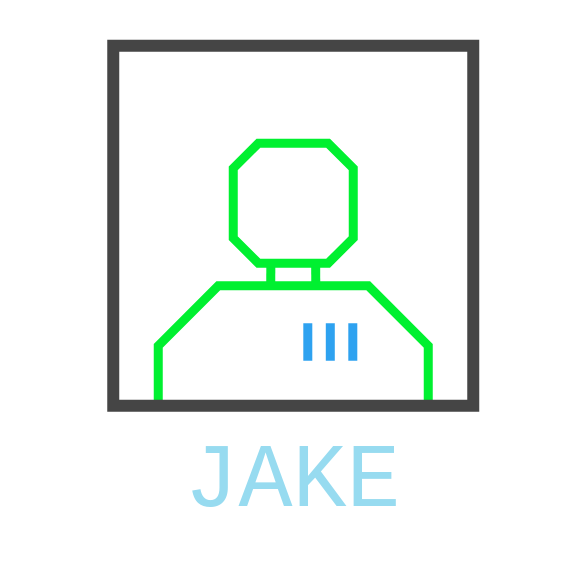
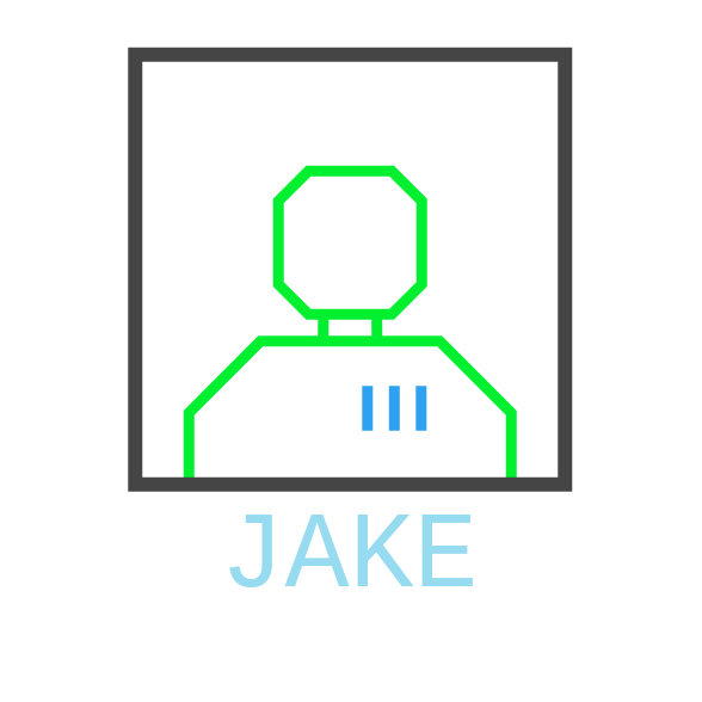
  <mxCell id="0" />
  <mxCell id="1" parent="0" />
  <mxCell id="2" value="" style="rounded=0;whiteSpace=wrap;html=1;fillColor=none;strokeWidth=8;strokeColor=none;" vertex="1" parent="1"><mxGeometry x="20" y="20" width="350" height="350" as="geometry" /></mxCell>
  <mxCell id="3" value="" style="endArrow=none;html=1;rounded=0;strokeWidth=6;strokeColor=#00F030;" edge="1" parent="1"><mxGeometry width="50" height="50" relative="1" as="geometry"><mxPoint x="285" y="270" as="sourcePoint" /><mxPoint x="105" y="270" as="targetPoint" /><Array as="points"><mxPoint x="285" y="230" /><mxPoint x="245" y="190" /><mxPoint x="145" y="190" /><mxPoint x="105" y="230" /></Array></mxGeometry></mxCell>
  <mxCell id="4" value="" style="endArrow=none;html=1;rounded=0;strokeWidth=6;entryX=0.313;entryY=1.013;entryDx=0;entryDy=0;entryPerimeter=0;strokeColor=#00F030;" edge="1" parent="1" target="6"><mxGeometry width="50" height="50" relative="1" as="geometry"><mxPoint x="180" y="190" as="sourcePoint" /><mxPoint x="180" y="180" as="targetPoint" /></mxGeometry></mxCell>
  <mxCell id="5" value="" style="endArrow=none;html=1;rounded=0;strokeWidth=6;entryX=0.687;entryY=1.007;entryDx=0;entryDy=0;entryPerimeter=0;strokeColor=#00F030;" edge="1" parent="1" target="6"><mxGeometry width="50" height="50" relative="1" as="geometry"><mxPoint x="210" y="190" as="sourcePoint" /><mxPoint x="210" y="180" as="targetPoint" /></mxGeometry></mxCell>
  <mxCell id="6" value="" style="whiteSpace=wrap;html=1;shape=mxgraph.basic.octagon2;align=center;verticalAlign=middle;dx=8.38;fillColor=none;strokeWidth=6;strokeColor=#00F030;" vertex="1" parent="1"><mxGeometry x="155" y="95" width="80" height="80" as="geometry" /></mxCell>
  <mxCell id="7" value="" style="endArrow=none;html=1;rounded=0;strokeWidth=6;entryX=0.313;entryY=1.013;entryDx=0;entryDy=0;entryPerimeter=0;strokeColor=#2EA2F0;" edge="1" parent="1"><mxGeometry width="50" height="50" relative="1" as="geometry"><mxPoint x="234.7" y="240" as="sourcePoint" /><mxPoint x="234.7" y="215" as="targetPoint" /></mxGeometry></mxCell>
  <mxCell id="8" value="" style="endArrow=none;html=1;rounded=0;strokeWidth=6;entryX=0.313;entryY=1.013;entryDx=0;entryDy=0;entryPerimeter=0;strokeColor=#2EA2F0;" edge="1" parent="1"><mxGeometry width="50" height="50" relative="1" as="geometry"><mxPoint x="219.7" y="240" as="sourcePoint" /><mxPoint x="219.7" y="215" as="targetPoint" /></mxGeometry></mxCell>
  <mxCell id="9" value="" style="endArrow=none;html=1;rounded=0;strokeWidth=6;entryX=0.313;entryY=1.013;entryDx=0;entryDy=0;entryPerimeter=0;strokeColor=#2EA2F0;" edge="1" parent="1"><mxGeometry width="50" height="50" relative="1" as="geometry"><mxPoint x="204.7" y="240" as="sourcePoint" /><mxPoint x="204.7" y="215" as="targetPoint" /></mxGeometry></mxCell>
- <mxCell id="10" value="JAKE" style="text;html=1;align=center;verticalAlign=middle;whiteSpace=wrap;rounded=0;fontSize=60;fontStyle=0;fontColor=#97DBF0;fontFamily=Courier New;" vertex="1" parent="1"><mxGeometry x="80" y="300" width="230" height="40" as="geometry" /></mxCell>
+ <mxCell id="10" value="JAKE" style="text;html=1;align=center;verticalAlign=middle;whiteSpace=wrap;rounded=0;fontSize=60;fontStyle=0;fontColor=#97DBF0;fontFamily=Courier New;" vertex="1" parent="1"><mxGeometry x="80" y="290" width="230" height="40" as="geometry" /></mxCell>
  <mxCell id="11" value="" style="rounded=0;whiteSpace=wrap;html=1;fillColor=none;strokeWidth=8;strokeColor=#454545;" vertex="1" parent="1"><mxGeometry x="75" y="30" width="240" height="240" as="geometry" /></mxCell>
